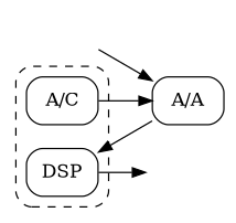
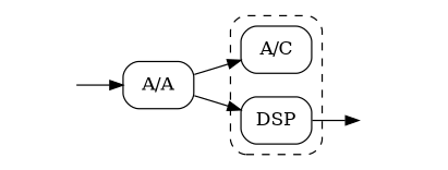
  digraph {
    rankdir=LR
    node [shape=box style=rounded]
    n1 [label="A/C"]
    n2 [label=DSP]
    output [style=invis]
    input [style=invis]
    n5 [label="A/A"]
    subgraph cluster_1 {
      style="dashed, rounded"
      texlbl="\enquote{System on Chip}"
      n1
      n2
    }
    n2 -> output [texlbl="$\mathbfit{X}(i)$"]
    input -> n5 [texlbl="$s(t)$"]
-   n1 -> n5 [texlbl="$y(t)$"]
+   n5 -> n1 [texlbl="$y(t)$"]
    n5 -> n2 [texlbl="$x(i)$"]
  }
